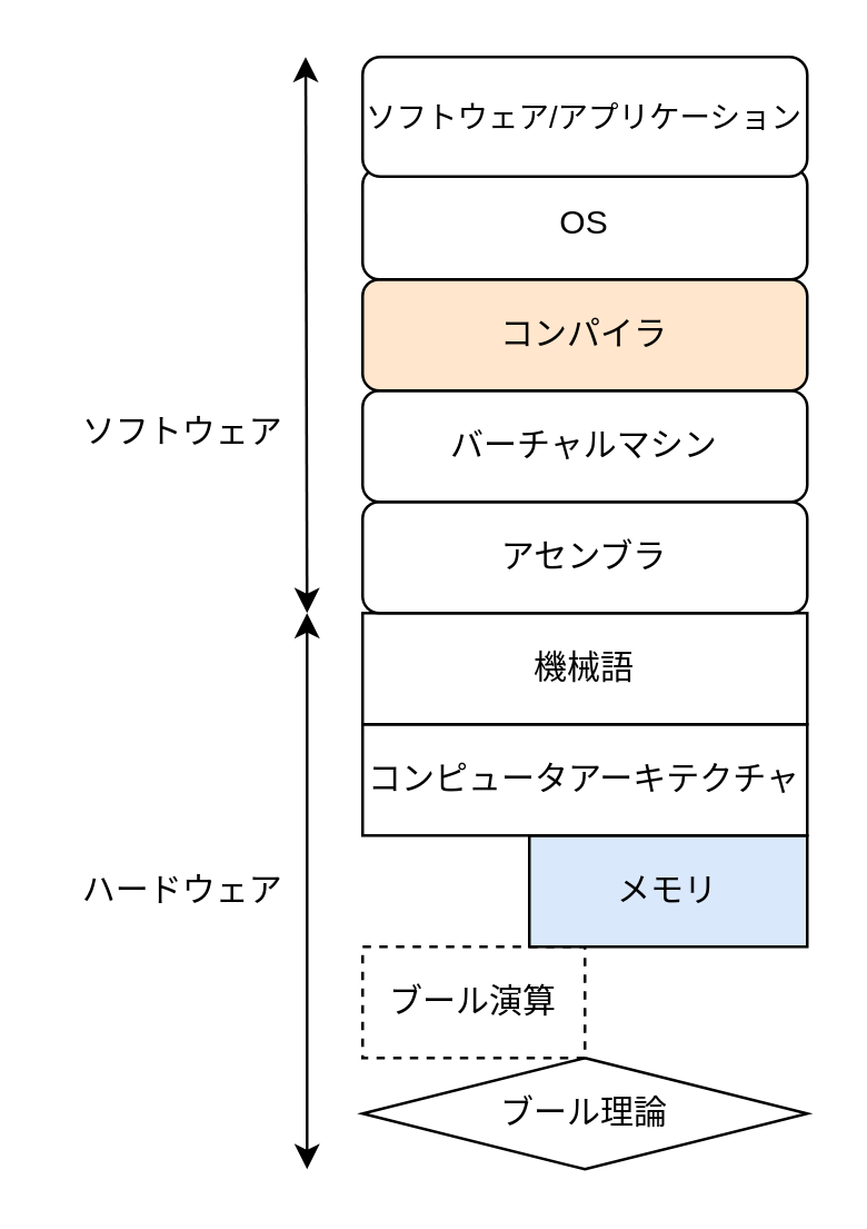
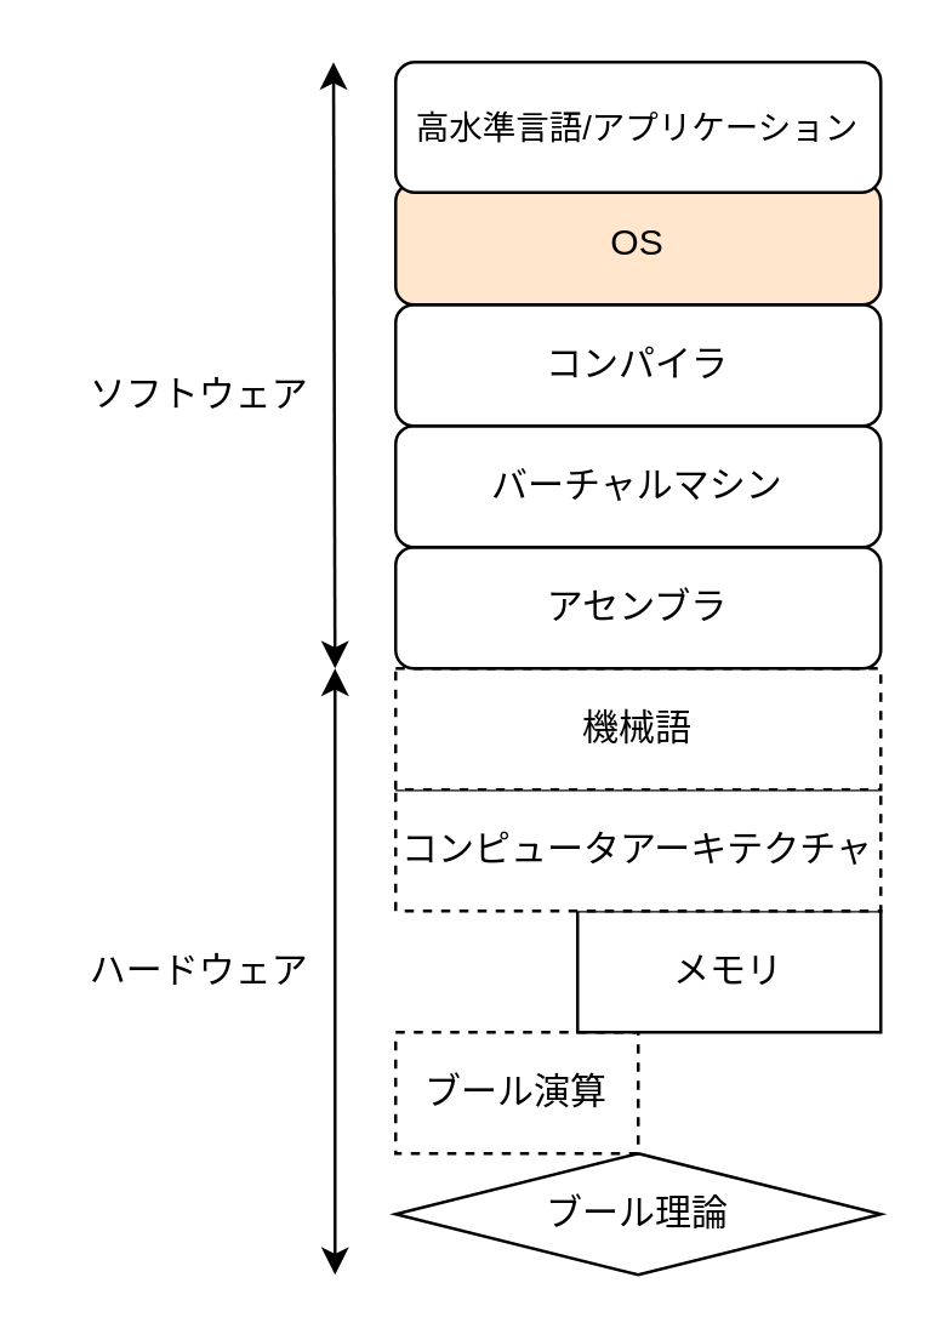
  <mxCell id="0" />
  <mxCell id="1" parent="0" />
  <mxCell id="2" value="ブール理論" style="rhombus;whiteSpace=wrap;html=1;" vertex="1" parent="1"><mxGeometry x="130" y="380" width="160" height="40" as="geometry" /></mxCell>
  <mxCell id="3" value="ブール演算" style="rounded=0;whiteSpace=wrap;html=1;dashed=1;" vertex="1" parent="1"><mxGeometry x="130" y="340" width="80" height="40" as="geometry" /></mxCell>
- <mxCell id="4" value="メモリ" style="rounded=0;whiteSpace=wrap;html=1;fillColor=#dae8fc;" vertex="1" parent="1"><mxGeometry x="190" y="300" width="100" height="40" as="geometry" /></mxCell>
+ <mxCell id="4" value="メモリ" style="rounded=0;whiteSpace=wrap;html=1;" vertex="1" parent="1"><mxGeometry x="190" y="300" width="100" height="40" as="geometry" /></mxCell>
  <mxCell id="5" value="" style="endArrow=classic;startArrow=classic;html=1;" edge="1" parent="1"><mxGeometry width="50" height="50" relative="1" as="geometry"><mxPoint x="110" y="420" as="sourcePoint" /><mxPoint x="110" y="220" as="targetPoint" /></mxGeometry></mxCell>
  <mxCell id="6" value="ハードウェア" style="text;html=1;align=center;verticalAlign=middle;resizable=0;points=[];;autosize=1;" vertex="1" parent="1"><mxGeometry x="20" y="310" width="90" height="20" as="geometry" /></mxCell>
- <mxCell id="7" value="コンピュータアーキテクチャ" style="rounded=0;whiteSpace=wrap;html=1;" vertex="1" parent="1"><mxGeometry x="130" y="260" width="160" height="40" as="geometry" /></mxCell>
- <mxCell id="8" value="機械語" style="rounded=0;whiteSpace=wrap;html=1;" vertex="1" parent="1"><mxGeometry x="130" y="220" width="160" height="40" as="geometry" /></mxCell>
+ <mxCell id="7" value="コンピュータアーキテクチャ" style="rounded=0;whiteSpace=wrap;html=1;dashed=1;" vertex="1" parent="1"><mxGeometry x="130" y="260" width="160" height="40" as="geometry" /></mxCell>
+ <mxCell id="8" value="機械語" style="rounded=0;whiteSpace=wrap;html=1;dashed=1;" vertex="1" parent="1"><mxGeometry x="130" y="220" width="160" height="40" as="geometry" /></mxCell>
  <mxCell id="9" value="アセンブラ" style="rounded=1;whiteSpace=wrap;html=1;" vertex="1" parent="1"><mxGeometry x="130" y="180" width="160" height="40" as="geometry" /></mxCell>
  <mxCell id="10" value="バーチャルマシン" style="rounded=1;whiteSpace=wrap;html=1;" vertex="1" parent="1"><mxGeometry x="130" y="140" width="160" height="40" as="geometry" /></mxCell>
- <mxCell id="11" value="コンパイラ" style="rounded=1;whiteSpace=wrap;html=1;fillColor=#ffe6cc;" vertex="1" parent="1"><mxGeometry x="130" y="100" width="160" height="40" as="geometry" /></mxCell>
- <mxCell id="12" value="OS" style="rounded=1;whiteSpace=wrap;html=1;" vertex="1" parent="1"><mxGeometry x="130" width="160" height="40" as="geometry" y="60" /></mxCell>
- <mxCell id="13" value="&lt;font style=&quot;font-size: 11px&quot;&gt;ソフトウェア/アプリケーション&lt;/font&gt;" style="rounded=1;whiteSpace=wrap;html=1;" vertex="1" parent="1"><mxGeometry x="130" y="20" width="160" height="43" as="geometry" /></mxCell>
+ <mxCell id="11" value="コンパイラ" style="rounded=1;whiteSpace=wrap;html=1;" vertex="1" parent="1"><mxGeometry x="130" y="100" width="160" height="40" as="geometry" /></mxCell>
+ <mxCell id="12" value="OS" style="rounded=1;whiteSpace=wrap;html=1;fillColor=#ffe6cc;" vertex="1" parent="1"><mxGeometry x="130" width="160" height="40" as="geometry" y="60" /></mxCell>
+ <mxCell id="13" value="&lt;font style=&quot;font-size: 11px&quot;&gt;高水準言語/アプリケーション&lt;/font&gt;" style="rounded=1;whiteSpace=wrap;html=1;" vertex="1" parent="1"><mxGeometry x="130" y="20" width="160" height="43" as="geometry" /></mxCell>
  <mxCell id="14" value="" style="endArrow=classic;startArrow=classic;html=1;" edge="1" parent="1"><mxGeometry width="50" height="50" relative="1" as="geometry"><mxPoint x="110" y="220" as="sourcePoint" /><mxPoint x="109.5" y="20" as="targetPoint" /></mxGeometry></mxCell>
- <mxCell id="15" value="ソフトウェア" style="text;html=1;align=center;verticalAlign=middle;resizable=0;points=[];;autosize=1;" vertex="1" parent="1"><mxGeometry x="20" y="145" width="90" height="20" as="geometry" /></mxCell>
+ <mxCell id="15" value="ソフトウェア" style="text;html=1;align=center;verticalAlign=middle;resizable=0;points=[];;autosize=1;" vertex="1" parent="1"><mxGeometry x="20" y="120" width="90" height="20" as="geometry" /></mxCell>
